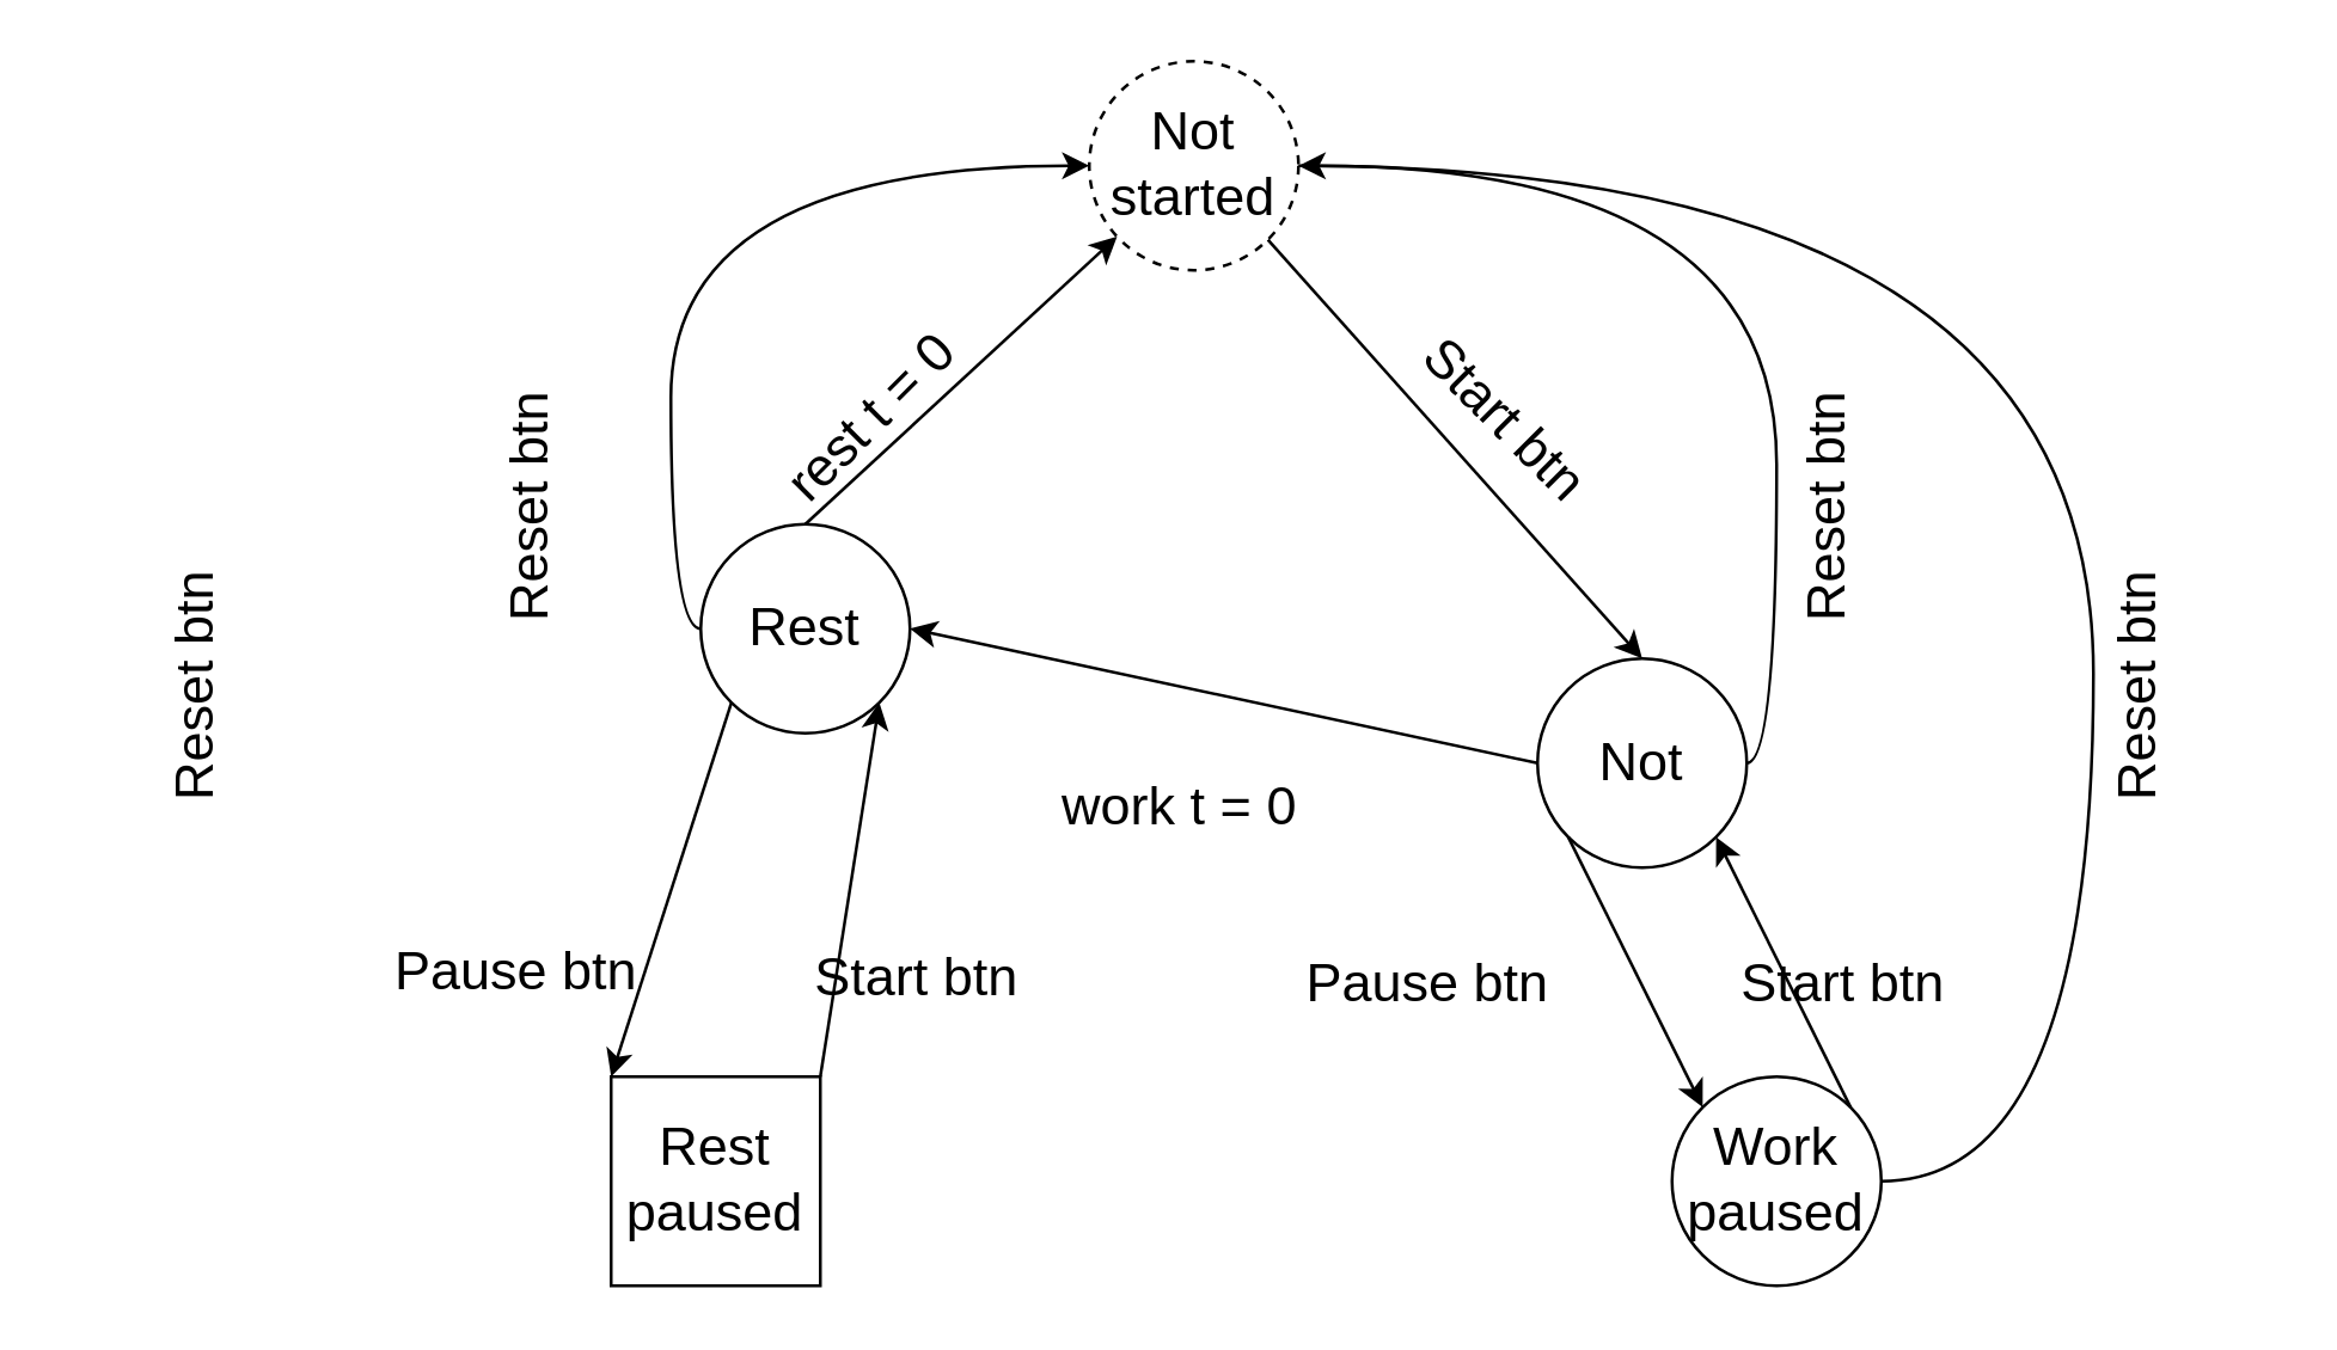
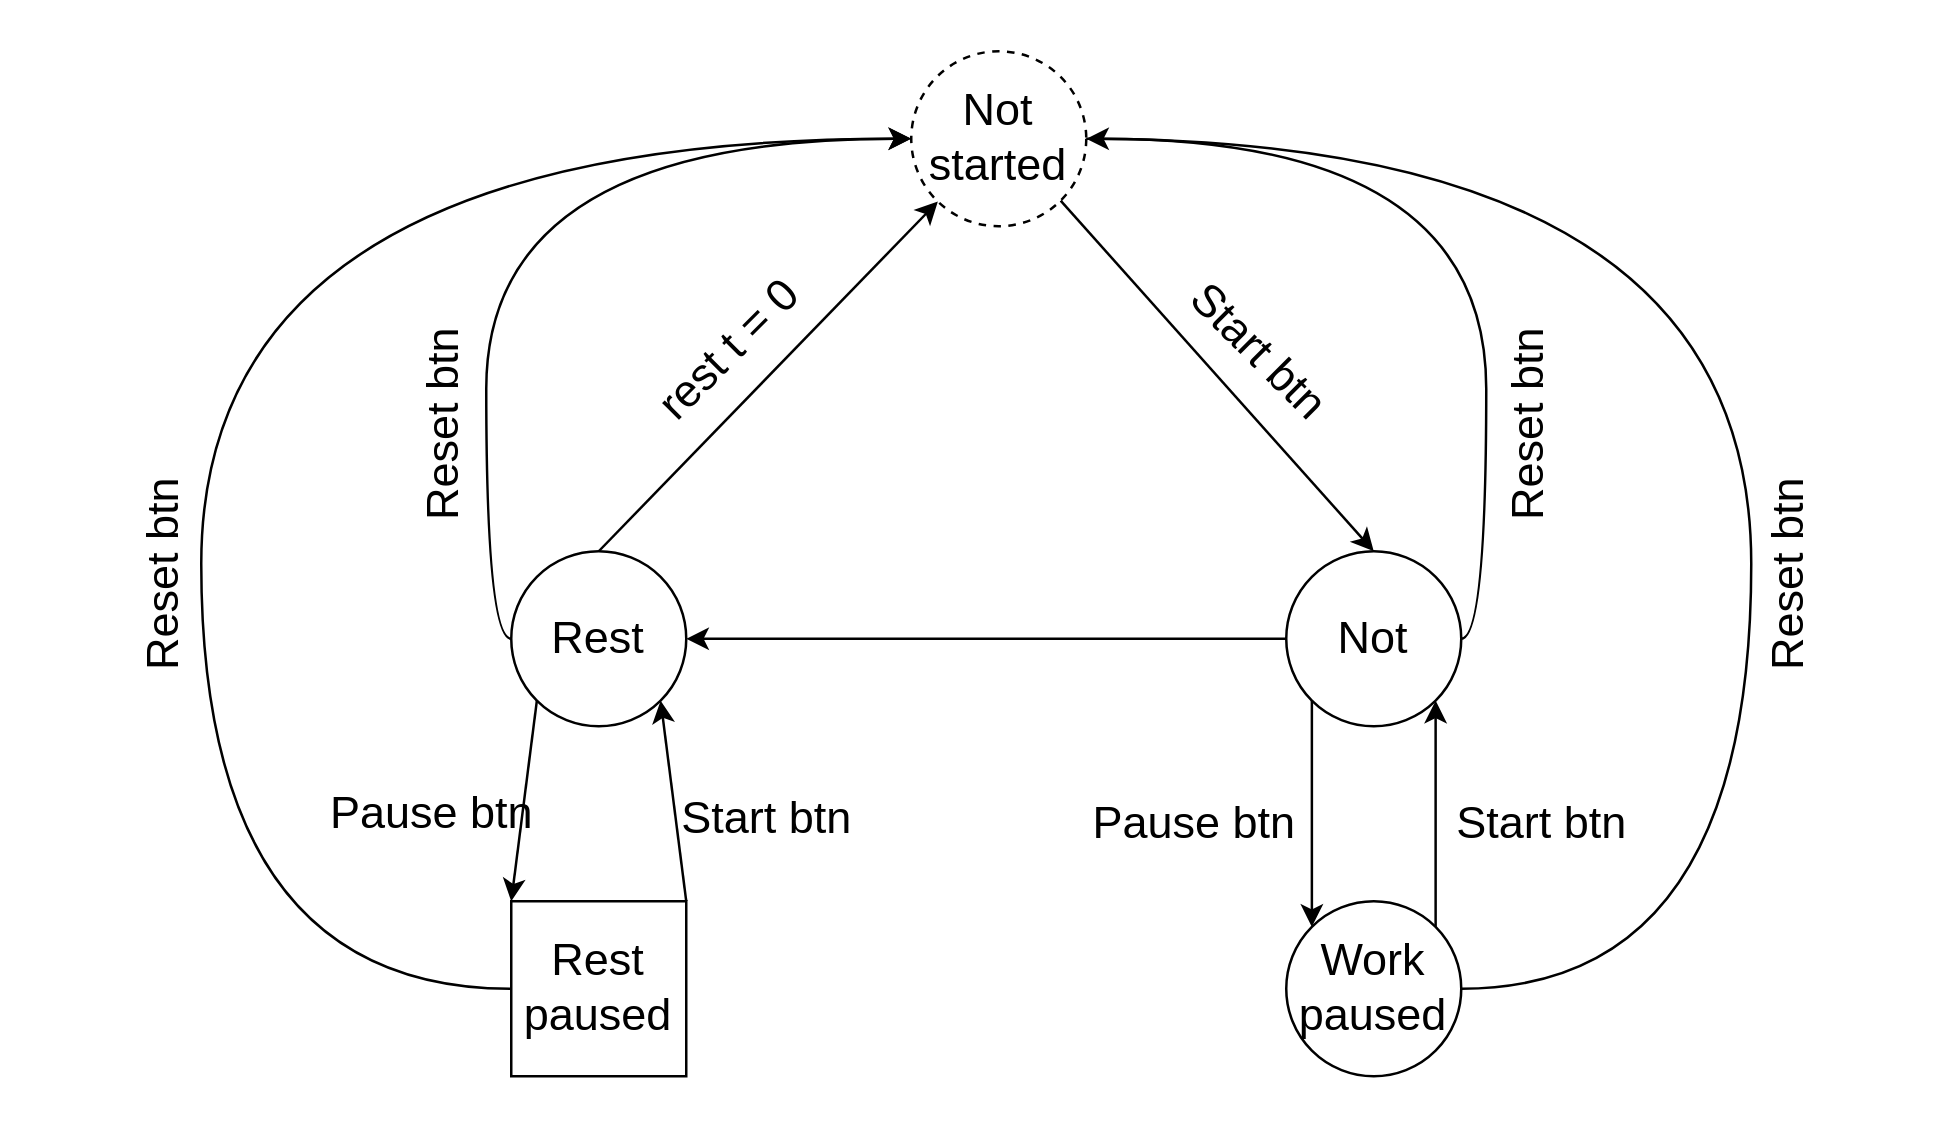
  <mxCell id="0" />
  <mxCell id="1" parent="0" />
  <mxCell id="2" style="edgeStyle=none;html=1;exitX=1;exitY=1;exitDx=0;exitDy=0;entryX=0.5;entryY=0;entryDx=0;entryDy=0;" parent="1" source="3" target="6" edge="1"><mxGeometry relative="1" as="geometry" /></mxCell>
  <mxCell id="3" value="&lt;font style=&quot;font-size: 18px&quot;&gt;Not started&lt;/font&gt;" style="ellipse;whiteSpace=wrap;html=1;aspect=fixed;dashed=1;" parent="1" vertex="1"><mxGeometry x="364" y="20" width="70" height="70" as="geometry" /></mxCell>
  <mxCell id="4" style="edgeStyle=none;html=1;exitX=0;exitY=0.5;exitDx=0;exitDy=0;entryX=1;entryY=0.5;entryDx=0;entryDy=0;" parent="1" source="6" target="10" edge="1"><mxGeometry relative="1" as="geometry" /></mxCell>
  <mxCell id="5" style="edgeStyle=orthogonalEdgeStyle;curved=1;html=1;exitX=1;exitY=0.5;exitDx=0;exitDy=0;entryX=1;entryY=0.5;entryDx=0;entryDy=0;" edge="1" parent="1" source="6" target="3"><mxGeometry relative="1" as="geometry" /></mxCell>
  <mxCell id="6" value="&lt;span style=&quot;font-size: 18px&quot;&gt;Not&lt;/span&gt;" style="ellipse;whiteSpace=wrap;html=1;aspect=fixed;" parent="1" vertex="1"><mxGeometry x="514" y="220" width="70" height="70" as="geometry" /></mxCell>
  <mxCell id="7" style="edgeStyle=none;html=1;exitX=0.5;exitY=0;exitDx=0;exitDy=0;" parent="1" source="10" target="3" edge="1"><mxGeometry relative="1" as="geometry" /></mxCell>
  <mxCell id="8" style="edgeStyle=none;html=1;entryX=0;entryY=0;entryDx=0;entryDy=0;exitX=0;exitY=1;exitDx=0;exitDy=0;" parent="1" source="10" target="20" edge="1"><mxGeometry relative="1" as="geometry"><mxPoint x="200" y="290" as="sourcePoint" /><mxPoint x="364" y="175" as="targetPoint" /></mxGeometry></mxCell>
  <mxCell id="9" style="edgeStyle=orthogonalEdgeStyle;curved=1;html=1;exitX=0;exitY=0.5;exitDx=0;exitDy=0;entryX=0;entryY=0.5;entryDx=0;entryDy=0;" edge="1" parent="1" source="10" target="3"><mxGeometry relative="1" as="geometry" /></mxCell>
- <mxCell id="10" value="&lt;span style=&quot;font-size: 18px&quot;&gt;Rest&lt;/span&gt;" style="ellipse;whiteSpace=wrap;html=1;aspect=fixed;" parent="1" vertex="1"><mxGeometry x="234" y="175" width="70" height="70" as="geometry" /></mxCell>
+ <mxCell id="10" value="&lt;span style=&quot;font-size: 18px&quot;&gt;Rest&lt;/span&gt;" style="ellipse;whiteSpace=wrap;html=1;aspect=fixed;" parent="1" vertex="1"><mxGeometry x="204" y="220" width="70" height="70" as="geometry" /></mxCell>
  <mxCell id="11" style="edgeStyle=none;html=1;exitX=1;exitY=0;exitDx=0;exitDy=0;entryX=1;entryY=1;entryDx=0;entryDy=0;" parent="1" source="20" target="10" edge="1"><mxGeometry relative="1" as="geometry"><mxPoint x="374.251" y="199.749" as="sourcePoint" /></mxGeometry></mxCell>
- <mxCell id="12" value="&lt;font style=&quot;font-size: 18px&quot;&gt;work t = 0&lt;/font&gt;" style="text;html=1;resizable=0;autosize=1;align=center;verticalAlign=middle;points=[];fillColor=none;strokeColor=none;rounded=0;" parent="1" vertex="1"><mxGeometry x="349" y="260" width="90" height="20" as="geometry" /></mxCell>
  <mxCell id="13" value="&lt;font style=&quot;font-size: 18px&quot;&gt;Start btn&lt;/font&gt;" style="text;html=1;resizable=0;autosize=1;align=center;verticalAlign=middle;points=[];fillColor=none;strokeColor=none;rounded=0;rotation=45;" parent="1" vertex="1"><mxGeometry x="463" y="130" width="80" height="20" as="geometry" /></mxCell>
  <mxCell id="14" value="&lt;font style=&quot;font-size: 18px&quot;&gt;Start btn&lt;/font&gt;" style="text;html=1;resizable=0;autosize=1;align=center;verticalAlign=middle;points=[];fillColor=none;strokeColor=none;rounded=0;rotation=0;" parent="1" vertex="1"><mxGeometry x="266" y="317" width="80" height="20" as="geometry" /></mxCell>
  <mxCell id="15" value="&lt;font style=&quot;font-size: 18px&quot;&gt;Pause btn&lt;/font&gt;" style="text;html=1;resizable=0;autosize=1;align=center;verticalAlign=middle;points=[];fillColor=none;strokeColor=none;rounded=0;rotation=0;" parent="1" vertex="1"><mxGeometry x="122" y="315" width="100" height="20" as="geometry" /></mxCell>
  <mxCell id="16" value="&lt;font style=&quot;font-size: 18px&quot;&gt;rest t = 0&lt;/font&gt;" style="text;html=1;resizable=0;autosize=1;align=center;verticalAlign=middle;points=[];fillColor=none;strokeColor=none;rounded=0;rotation=-45;" parent="1" vertex="1"><mxGeometry x="246" y="130" width="90" height="20" as="geometry" /></mxCell>
  <mxCell id="17" style="edgeStyle=orthogonalEdgeStyle;curved=1;html=1;exitX=1;exitY=0.5;exitDx=0;exitDy=0;entryX=1;entryY=0.5;entryDx=0;entryDy=0;endArrow=none;" edge="1" parent="1" source="18" target="3"><mxGeometry relative="1" as="geometry"><mxPoint x="680" y="500" as="targetPoint" /><Array as="points"><mxPoint x="700" y="395" /><mxPoint x="700" y="55" /></Array></mxGeometry></mxCell>
- <mxCell id="18" value="&lt;span style=&quot;font-size: 18px&quot;&gt;Work paused&lt;/span&gt;" style="ellipse;whiteSpace=wrap;html=1;aspect=fixed;" vertex="1" parent="1"><mxGeometry x="559" y="360" width="70" height="70" as="geometry" /></mxCell>
+ <mxCell id="18" value="&lt;span style=&quot;font-size: 18px&quot;&gt;Work paused&lt;/span&gt;" style="ellipse;whiteSpace=wrap;html=1;aspect=fixed;" vertex="1" parent="1"><mxGeometry x="514" y="360" width="70" height="70" as="geometry" /></mxCell>
+ <mxCell id="19" style="edgeStyle=orthogonalEdgeStyle;curved=1;html=1;exitX=0;exitY=0.5;exitDx=0;exitDy=0;entryX=0;entryY=0.5;entryDx=0;entryDy=0;" edge="1" parent="1" source="20" target="3"><mxGeometry relative="1" as="geometry"><Array as="points"><mxPoint x="80" y="395" /><mxPoint x="80" y="55" /></Array></mxGeometry></mxCell>
  <mxCell id="20" value="&lt;span style=&quot;font-size: 18px&quot;&gt;Rest paused&lt;/span&gt;" style="whiteSpace=wrap;html=1;aspect=fixed;rounded=0;" vertex="1" parent="1"><mxGeometry x="204" y="360" width="70" height="70" as="geometry" /></mxCell>
  <mxCell id="21" style="edgeStyle=none;html=1;exitX=0;exitY=1;exitDx=0;exitDy=0;entryX=0;entryY=0;entryDx=0;entryDy=0;" edge="1" parent="1" source="6" target="18"><mxGeometry relative="1" as="geometry"><mxPoint x="522.251" y="281.749" as="sourcePoint" /><mxPoint x="522" y="372" as="targetPoint" /></mxGeometry></mxCell>
  <mxCell id="22" style="edgeStyle=none;html=1;entryX=1;entryY=1;entryDx=0;entryDy=0;exitX=1;exitY=0;exitDx=0;exitDy=0;" edge="1" parent="1" source="18" target="6"><mxGeometry relative="1" as="geometry"><mxPoint x="574" y="370" as="sourcePoint" /><mxPoint x="571.749" y="281.749" as="targetPoint" /></mxGeometry></mxCell>
  <mxCell id="23" value="&lt;font style=&quot;font-size: 18px&quot;&gt;Start btn&lt;/font&gt;" style="text;html=1;resizable=0;autosize=1;align=center;verticalAlign=middle;points=[];fillColor=none;strokeColor=none;rounded=0;rotation=0;" vertex="1" parent="1"><mxGeometry x="576" y="319" width="80" height="20" as="geometry" /></mxCell>
  <mxCell id="24" value="&lt;font style=&quot;font-size: 18px&quot;&gt;Pause btn&lt;/font&gt;" style="text;html=1;resizable=0;autosize=1;align=center;verticalAlign=middle;points=[];fillColor=none;strokeColor=none;rounded=0;rotation=0;" vertex="1" parent="1"><mxGeometry x="427" y="319" width="100" height="20" as="geometry" /></mxCell>
  <mxCell id="25" value="&lt;font style=&quot;font-size: 18px&quot;&gt;Reset btn&lt;/font&gt;" style="text;html=1;resizable=0;autosize=1;align=center;verticalAlign=middle;points=[];fillColor=none;strokeColor=none;rounded=0;rotation=-90;" vertex="1" parent="1"><mxGeometry x="132" y="160" width="90" height="20" as="geometry" /></mxCell>
  <mxCell id="26" value="&lt;font style=&quot;font-size: 18px&quot;&gt;Reset btn&lt;/font&gt;" style="text;html=1;resizable=0;autosize=1;align=center;verticalAlign=middle;points=[];fillColor=none;strokeColor=none;rounded=0;rotation=-90;" vertex="1" parent="1"><mxGeometry x="20" y="220" width="90" height="20" as="geometry" /></mxCell>
  <mxCell id="27" value="&lt;font style=&quot;font-size: 18px&quot;&gt;Reset btn&lt;/font&gt;" style="text;html=1;resizable=0;autosize=1;align=center;verticalAlign=middle;points=[];fillColor=none;strokeColor=none;rounded=0;rotation=-90;" vertex="1" parent="1"><mxGeometry x="566" y="160" width="90" height="20" as="geometry" /></mxCell>
  <mxCell id="28" value="&lt;font style=&quot;font-size: 18px&quot;&gt;Reset btn&lt;/font&gt;" style="text;html=1;resizable=0;autosize=1;align=center;verticalAlign=middle;points=[];fillColor=none;strokeColor=none;rounded=0;rotation=-90;" vertex="1" parent="1"><mxGeometry x="670" y="220" width="90" height="20" as="geometry" /></mxCell>
